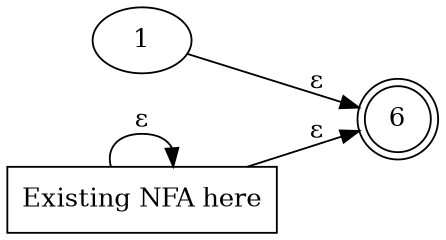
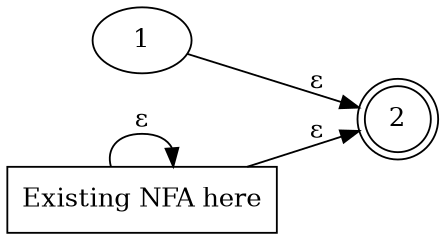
  digraph {
    rank=same
    rankdir=LR
    n1 [label=1]
-   n2 [label=6 shape=doublecircle]
+   n2 [label=2 shape=doublecircle]
    n3 [label="Existing NFA here" shape=box]
    n1 -> n2 [label=<&epsilon;>]
    n3 -> n2 [label=<&epsilon;>]
    n3 -> n3 [label=<&epsilon;>]
  }
